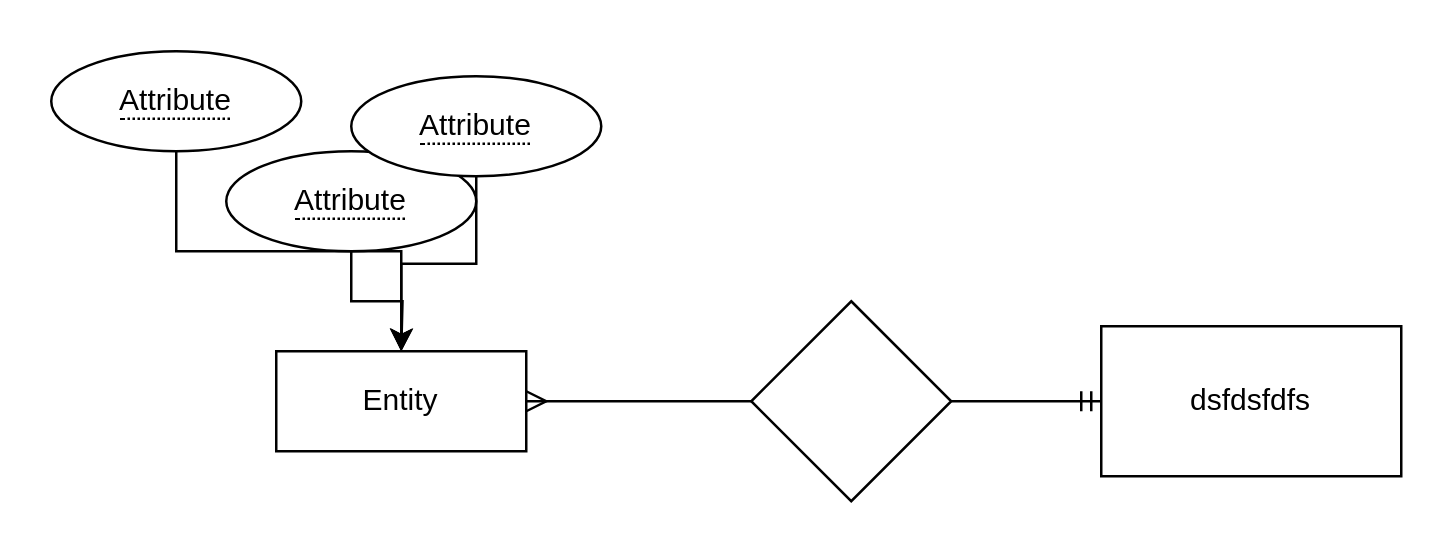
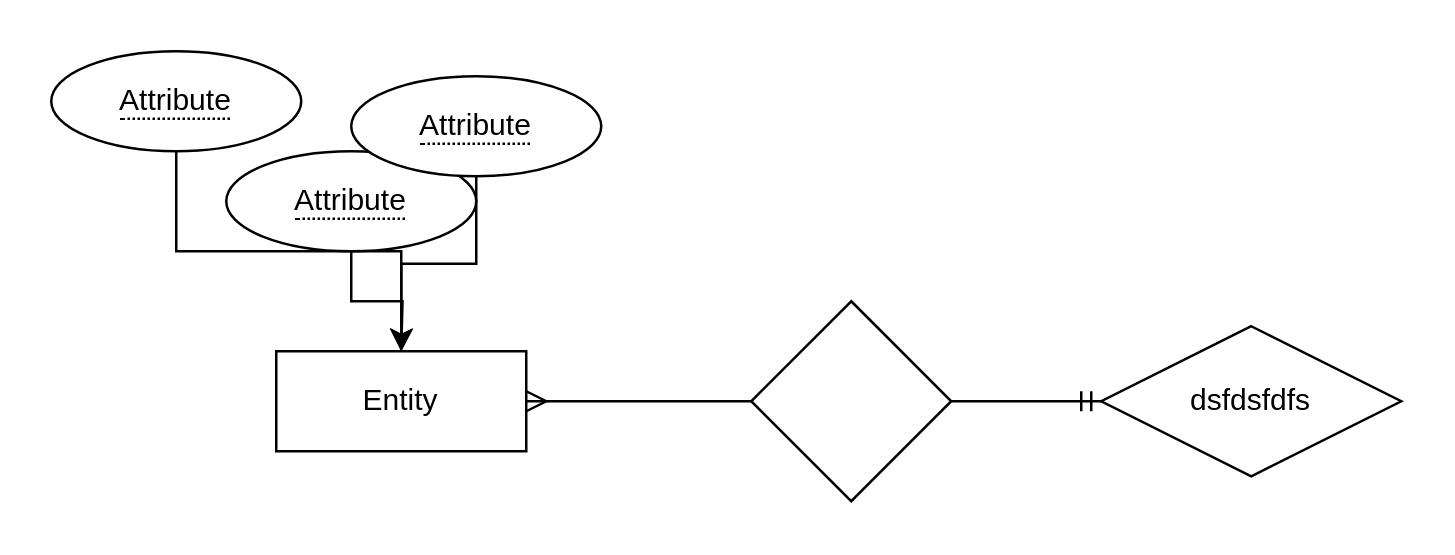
  <mxCell id="0" />
  <mxCell id="1" parent="0" />
  <mxCell id="2" value="" style="edgeStyle=orthogonalEdgeStyle;rounded=0;orthogonalLoop=1;jettySize=auto;html=1;endArrow=none;endFill=0;startArrow=ERmany;startFill=0;" edge="1" parent="1" source="3" target="11"><mxGeometry relative="1" as="geometry" /></mxCell>
  <mxCell id="3" value="Entity" style="whiteSpace=wrap;html=1;align=center;" vertex="1" parent="1"><mxGeometry x="110" y="140" width="100" height="40" as="geometry" /></mxCell>
  <mxCell id="4" value="" style="edgeStyle=orthogonalEdgeStyle;rounded=0;orthogonalLoop=1;jettySize=auto;html=1;" edge="1" parent="1" source="5"><mxGeometry relative="1" as="geometry"><mxPoint x="160" y="140" as="targetPoint" /></mxGeometry></mxCell>
  <mxCell id="5" value="&lt;span style=&quot;border-bottom: 1px dotted&quot;&gt;Attribute&lt;/span&gt;" style="ellipse;whiteSpace=wrap;html=1;align=center;" vertex="1" parent="1"><mxGeometry x="90" y="60" width="100" height="40" as="geometry" /></mxCell>
  <mxCell id="6" value="" style="edgeStyle=orthogonalEdgeStyle;rounded=0;orthogonalLoop=1;jettySize=auto;html=1;" edge="1" parent="1" source="7" target="3"><mxGeometry relative="1" as="geometry"><mxPoint x="170" y="137" as="targetPoint" /></mxGeometry></mxCell>
  <mxCell id="7" value="&lt;span style=&quot;border-bottom: 1px dotted&quot;&gt;Attribute&lt;/span&gt;" style="ellipse;whiteSpace=wrap;html=1;align=center;" vertex="1" parent="1"><mxGeometry x="140" y="30" width="100" height="40" as="geometry" /></mxCell>
  <mxCell id="8" style="edgeStyle=orthogonalEdgeStyle;rounded=0;orthogonalLoop=1;jettySize=auto;html=1;entryX=0.5;entryY=0;entryDx=0;entryDy=0;" edge="1" parent="1" source="9" target="3"><mxGeometry relative="1" as="geometry" /></mxCell>
  <mxCell id="9" value="&lt;span style=&quot;border-bottom: 1px dotted&quot;&gt;Attribute&lt;/span&gt;" style="ellipse;whiteSpace=wrap;html=1;align=center;" vertex="1" parent="1"><mxGeometry x="20" y="20" width="100" height="40" as="geometry" /></mxCell>
  <mxCell id="10" value="" style="edgeStyle=orthogonalEdgeStyle;rounded=0;orthogonalLoop=1;jettySize=auto;html=1;endArrow=ERmandOne;endFill=0;" edge="1" parent="1" source="11" target="12"><mxGeometry relative="1" as="geometry" /></mxCell>
  <mxCell id="11" value="" style="rhombus;whiteSpace=wrap;html=1;" vertex="1" parent="1"><mxGeometry x="300" y="120" width="80" height="80" as="geometry" /></mxCell>
- <mxCell id="12" value="dsfdsfdfs" style="whiteSpace=wrap;html=1;" vertex="1" parent="1"><mxGeometry x="440" y="130" width="120" height="60" as="geometry" /></mxCell>
+ <mxCell id="12" value="dsfdsfdfs" style="rhombus;whiteSpace=wrap;html=1;" vertex="1" parent="1"><mxGeometry x="440" y="130" width="120" height="60" as="geometry" /></mxCell>
